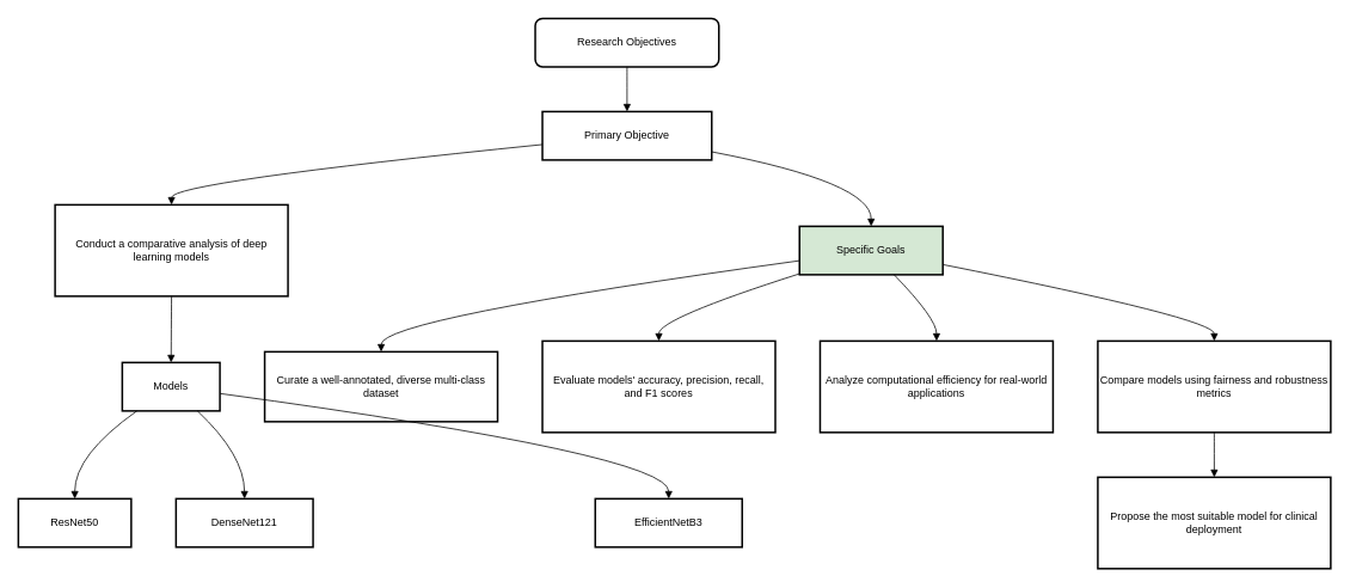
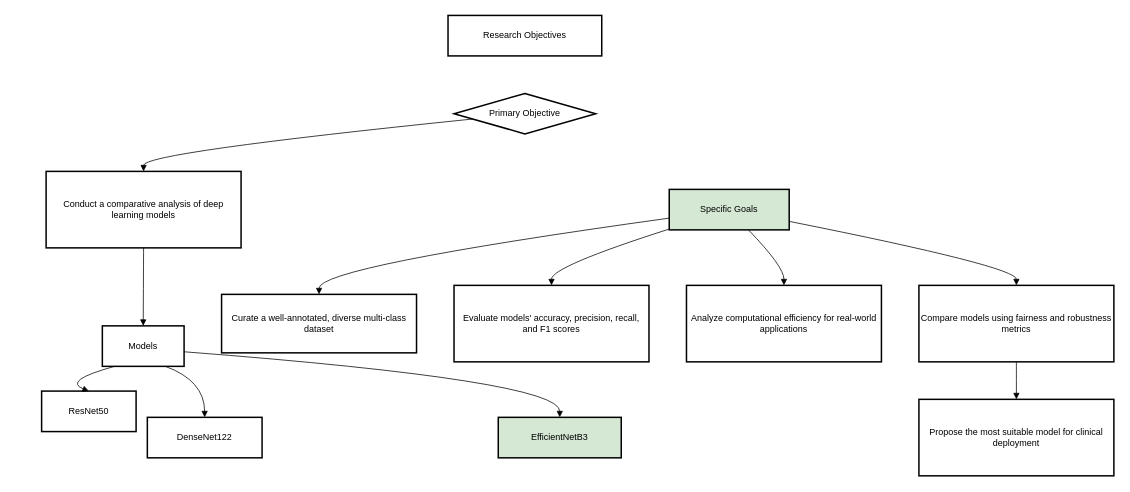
  <mxCell id="0" />
  <mxCell id="1" parent="0" />
- <mxCell id="2" value="Research Objectives" style="whiteSpace=wrap;strokeWidth=2;rounded=1;" vertex="1" parent="1"><mxGeometry x="597" y="20" width="205" height="54" as="geometry" /></mxCell>
- <mxCell id="3" value="Primary Objective" style="whiteSpace=wrap;strokeWidth=2;" vertex="1" parent="1"><mxGeometry x="605" y="124" width="189" height="54" as="geometry" /></mxCell>
+ <mxCell id="2" value="Research Objectives" style="whiteSpace=wrap;strokeWidth=2;" vertex="1" parent="1"><mxGeometry x="597" y="20" width="205" height="54" as="geometry" /></mxCell>
+ <mxCell id="3" value="Primary Objective" style="rhombus;whiteSpace=wrap;strokeWidth=2;" vertex="1" parent="1"><mxGeometry x="605" y="124" width="189" height="54" as="geometry" /></mxCell>
  <mxCell id="4" value="Conduct a comparative analysis of deep learning models" style="whiteSpace=wrap;strokeWidth=2;" vertex="1" parent="1"><mxGeometry x="61" y="228" width="260" height="102" as="geometry" /></mxCell>
- <mxCell id="5" value="Models" style="whiteSpace=wrap;strokeWidth=2;" vertex="1" parent="1"><mxGeometry x="136" y="404" width="109" height="54" as="geometry" /></mxCell>
- <mxCell id="6" value="ResNet50" style="whiteSpace=wrap;strokeWidth=2;" vertex="1" parent="1"><mxGeometry x="20" y="556" width="126" height="54" as="geometry" /></mxCell>
- <mxCell id="7" value="DenseNet121" style="whiteSpace=wrap;strokeWidth=2;" vertex="1" parent="1"><mxGeometry x="196" y="556" width="153" height="54" as="geometry" /></mxCell>
- <mxCell id="8" value="EfficientNetB3" style="whiteSpace=wrap;strokeWidth=2;" vertex="1" parent="1"><mxGeometry x="664" y="556" width="164" height="54" as="geometry" /></mxCell>
+ <mxCell id="5" value="Models" style="whiteSpace=wrap;strokeWidth=2;" vertex="1" parent="1"><mxGeometry x="136" y="434" width="109" height="54" as="geometry" /></mxCell>
+ <mxCell id="6" value="ResNet50" style="whiteSpace=wrap;strokeWidth=2;" vertex="1" parent="1"><mxGeometry x="55" y="521" width="126" height="54" as="geometry" /></mxCell>
+ <mxCell id="7" value="DenseNet122" style="whiteSpace=wrap;strokeWidth=2;" vertex="1" parent="1"><mxGeometry x="196" y="556" width="153" height="54" as="geometry" /></mxCell>
+ <mxCell id="8" value="EfficientNetB3" style="whiteSpace=wrap;strokeWidth=2;fillColor=#d5e8d4;" vertex="1" parent="1"><mxGeometry x="664" y="556" width="164" height="54" as="geometry" /></mxCell>
  <mxCell id="9" value="Specific Goals" style="whiteSpace=wrap;strokeWidth=2;fillColor=#d5e8d4;" vertex="1" parent="1"><mxGeometry x="892" y="252" width="160" height="54" as="geometry" /></mxCell>
  <mxCell id="10" value="Curate a well-annotated, diverse multi-class dataset" style="whiteSpace=wrap;strokeWidth=2;" vertex="1" parent="1"><mxGeometry x="295" y="392" width="260" height="78" as="geometry" /></mxCell>
  <mxCell id="11" value="Evaluate models' accuracy, precision, recall, and F1 scores" style="whiteSpace=wrap;strokeWidth=2;" vertex="1" parent="1"><mxGeometry x="605" y="380" width="260" height="102" as="geometry" /></mxCell>
  <mxCell id="12" value="Analyze computational efficiency for real-world applications" style="whiteSpace=wrap;strokeWidth=2;" vertex="1" parent="1"><mxGeometry x="915" y="380" width="260" height="102" as="geometry" /></mxCell>
  <mxCell id="13" value="Compare models using fairness and robustness metrics" style="whiteSpace=wrap;strokeWidth=2;" vertex="1" parent="1"><mxGeometry x="1225" y="380" width="260" height="102" as="geometry" /></mxCell>
  <mxCell id="14" value="Propose the most suitable model for clinical deployment" style="whiteSpace=wrap;strokeWidth=2;" vertex="1" parent="1"><mxGeometry x="1225" y="532" width="260" height="102" as="geometry" /></mxCell>
- <mxCell id="15" value="" style="curved=1;startArrow=none;endArrow=block;exitX=0.5;exitY=1;entryX=0.5;entryY=0;" edge="1" parent="1" source="2" target="3"><mxGeometry relative="1" as="geometry"><Array as="points" /></mxGeometry></mxCell>
  <mxCell id="16" value="" style="curved=1;startArrow=none;endArrow=block;exitX=0;exitY=0.68;entryX=0.5;entryY=0;" edge="1" parent="1" source="3" target="4"><mxGeometry relative="1" as="geometry"><Array as="points"><mxPoint x="191" y="203" /></Array></mxGeometry></mxCell>
  <mxCell id="17" value="" style="curved=1;startArrow=none;endArrow=block;exitX=0.5;exitY=1;entryX=0.5;entryY=0;" edge="1" parent="1" source="4" target="5"><mxGeometry relative="1" as="geometry"><Array as="points" /></mxGeometry></mxCell>
  <mxCell id="18" value="" style="curved=1;startArrow=none;endArrow=block;exitX=0.15;exitY=1;entryX=0.5;entryY=0;" edge="1" parent="1" source="5" target="6"><mxGeometry relative="1" as="geometry"><Array as="points"><mxPoint x="83" y="507" /></Array></mxGeometry></mxCell>
  <mxCell id="19" value="" style="curved=1;startArrow=none;endArrow=block;exitX=0.77;exitY=1;entryX=0.5;entryY=0;" edge="1" parent="1" source="5" target="7"><mxGeometry relative="1" as="geometry"><Array as="points"><mxPoint x="272" y="507" /></Array></mxGeometry></mxCell>
  <mxCell id="20" value="" style="curved=1;startArrow=none;endArrow=block;exitX=1;exitY=0.64;entryX=0.5;entryY=0;" edge="1" parent="1" source="5" target="8"><mxGeometry relative="1" as="geometry"><Array as="points"><mxPoint x="746" y="507" /></Array></mxGeometry></mxCell>
- <mxCell id="21" value="" style="curved=1;startArrow=none;endArrow=block;exitX=1;exitY=0.83;entryX=0.5;entryY=0;" edge="1" parent="1" source="3" target="9"><mxGeometry relative="1" as="geometry"><Array as="points"><mxPoint x="972" y="203" /></Array></mxGeometry></mxCell>
  <mxCell id="22" value="" style="curved=1;startArrow=none;endArrow=block;exitX=0;exitY=0.71;entryX=0.5;entryY=0;" edge="1" parent="1" source="9" target="10"><mxGeometry relative="1" as="geometry"><Array as="points"><mxPoint x="425" y="355" /></Array></mxGeometry></mxCell>
  <mxCell id="23" value="" style="curved=1;startArrow=none;endArrow=block;exitX=0;exitY=0.98;entryX=0.5;entryY=0;" edge="1" parent="1" source="9" target="11"><mxGeometry relative="1" as="geometry"><Array as="points"><mxPoint x="735" y="355" /></Array></mxGeometry></mxCell>
  <mxCell id="24" value="" style="curved=1;startArrow=none;endArrow=block;exitX=0.66;exitY=1;entryX=0.5;entryY=0;" edge="1" parent="1" source="9" target="12"><mxGeometry relative="1" as="geometry"><Array as="points"><mxPoint x="1045" y="355" /></Array></mxGeometry></mxCell>
  <mxCell id="25" value="" style="curved=1;startArrow=none;endArrow=block;exitX=1;exitY=0.79;entryX=0.5;entryY=0;" edge="1" parent="1" source="9" target="13"><mxGeometry relative="1" as="geometry"><Array as="points"><mxPoint x="1355" y="355" /></Array></mxGeometry></mxCell>
  <mxCell id="26" value="" style="curved=1;startArrow=none;endArrow=block;exitX=0.5;exitY=1;entryX=0.5;entryY=0;" edge="1" parent="1" source="13" target="14"><mxGeometry relative="1" as="geometry"><Array as="points" /></mxGeometry></mxCell>
